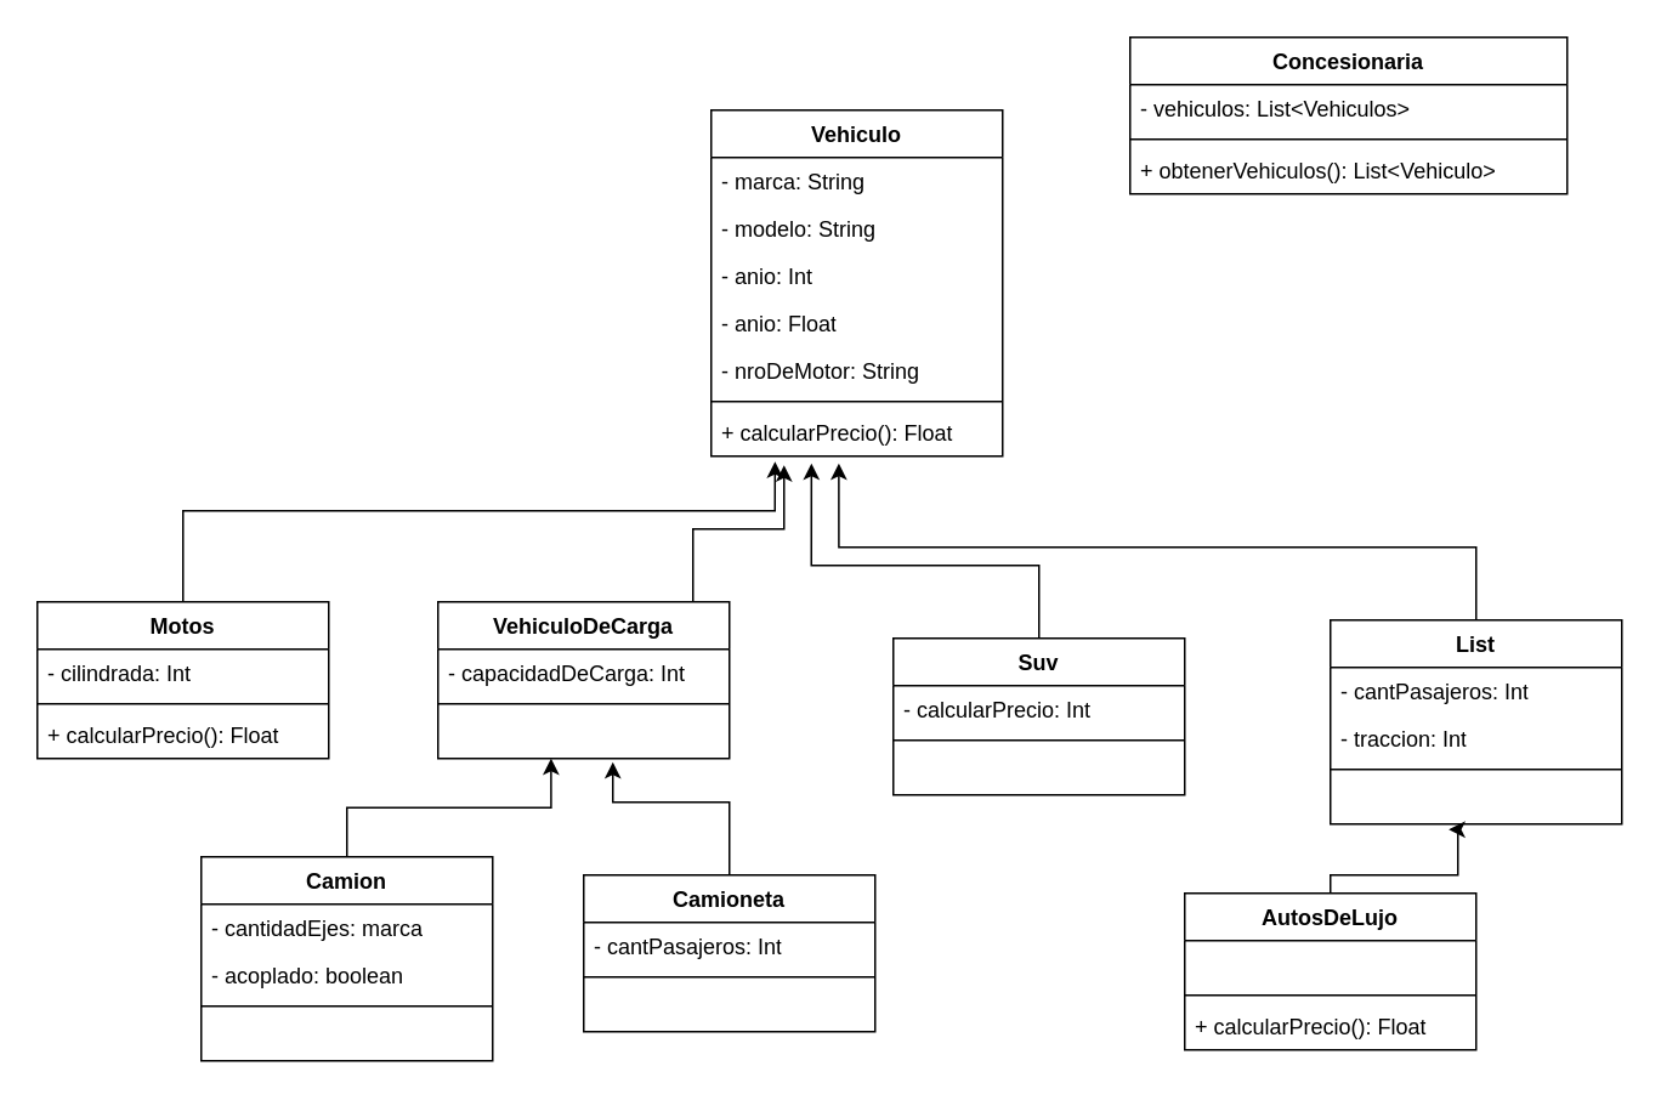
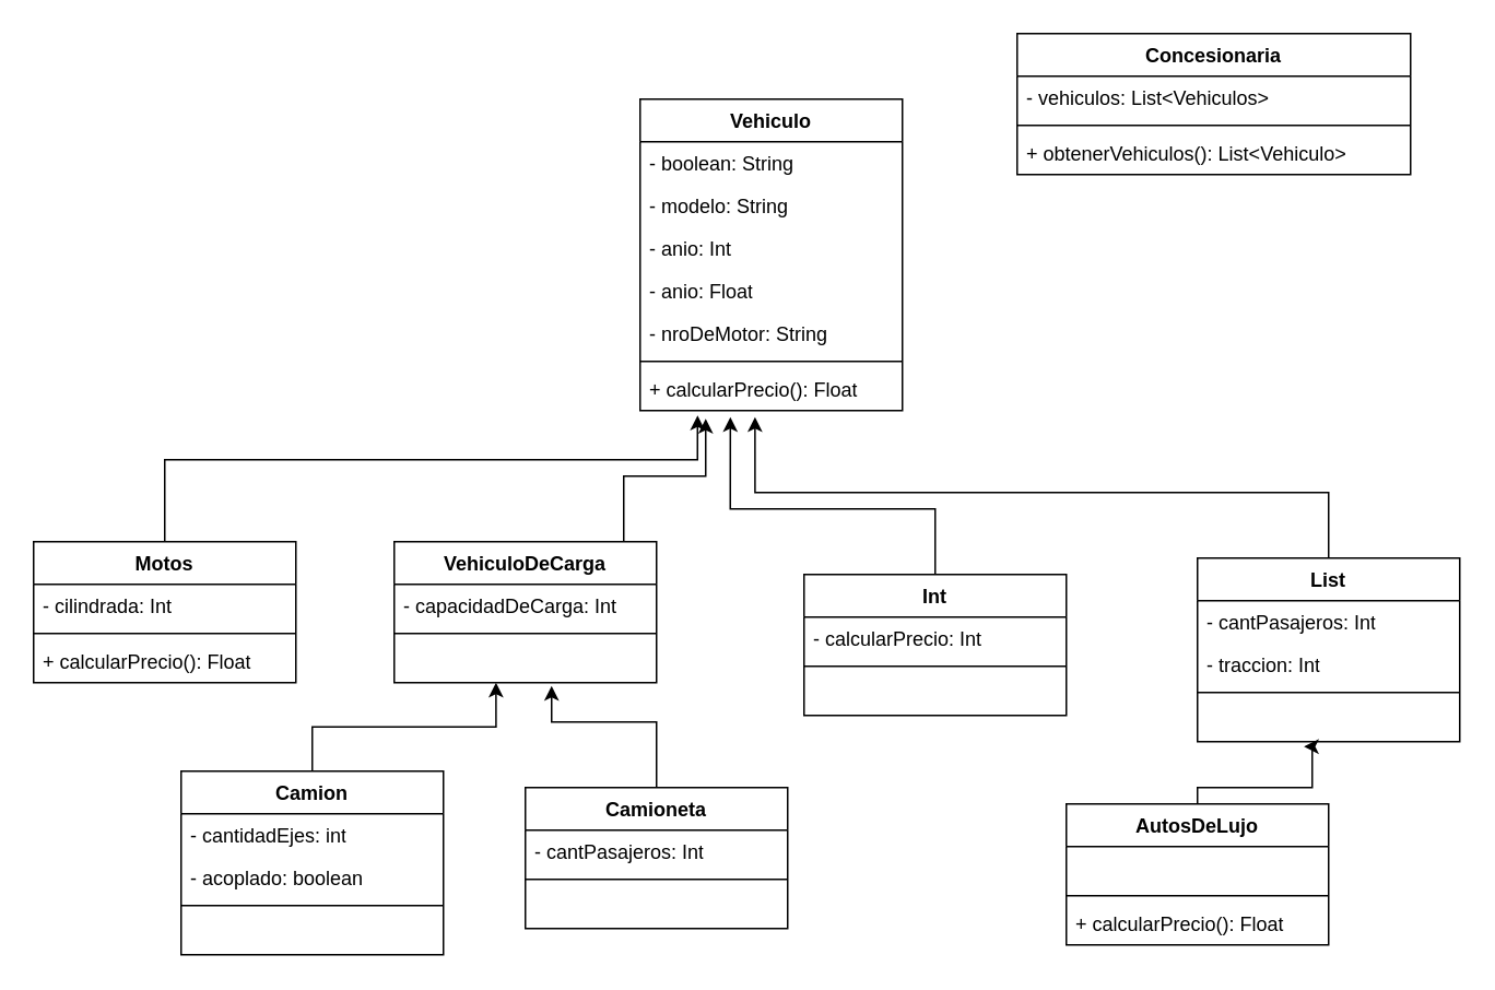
  <mxCell id="0" />
  <mxCell id="1" parent="0" />
  <mxCell id="2" value="Vehiculo" style="swimlane;fontStyle=1;align=center;verticalAlign=top;childLayout=stackLayout;horizontal=1;startSize=26;horizontalStack=0;resizeParent=1;resizeParentMax=0;resizeLast=0;collapsible=1;marginBottom=0;whiteSpace=wrap;html=1;" vertex="1" parent="1"><mxGeometry x="390" y="60" width="160" height="190" as="geometry" /></mxCell>
- <mxCell id="3" value="- marca: String" style="text;strokeColor=none;fillColor=none;align=left;verticalAlign=top;spacingLeft=4;spacingRight=4;overflow=hidden;rotatable=0;points=[[0,0.5],[1,0.5]];portConstraint=eastwest;whiteSpace=wrap;html=1;" vertex="1" parent="2"><mxGeometry y="26" width="160" height="26" as="geometry" /></mxCell>
+ <mxCell id="3" value="- boolean: String" style="text;strokeColor=none;fillColor=none;align=left;verticalAlign=top;spacingLeft=4;spacingRight=4;overflow=hidden;rotatable=0;points=[[0,0.5],[1,0.5]];portConstraint=eastwest;whiteSpace=wrap;html=1;" vertex="1" parent="2"><mxGeometry y="26" width="160" height="26" as="geometry" /></mxCell>
  <mxCell id="4" value="- modelo: String" style="text;strokeColor=none;fillColor=none;align=left;verticalAlign=top;spacingLeft=4;spacingRight=4;overflow=hidden;rotatable=0;points=[[0,0.5],[1,0.5]];portConstraint=eastwest;whiteSpace=wrap;html=1;" vertex="1" parent="2"><mxGeometry y="52" width="160" height="26" as="geometry" /></mxCell>
  <mxCell id="5" value="- anio: Int" style="text;strokeColor=none;fillColor=none;align=left;verticalAlign=top;spacingLeft=4;spacingRight=4;overflow=hidden;rotatable=0;points=[[0,0.5],[1,0.5]];portConstraint=eastwest;whiteSpace=wrap;html=1;" vertex="1" parent="2"><mxGeometry y="78" width="160" height="26" as="geometry" /></mxCell>
  <mxCell id="6" value="- anio: Float" style="text;strokeColor=none;fillColor=none;align=left;verticalAlign=top;spacingLeft=4;spacingRight=4;overflow=hidden;rotatable=0;points=[[0,0.5],[1,0.5]];portConstraint=eastwest;whiteSpace=wrap;html=1;" vertex="1" parent="2"><mxGeometry y="104" width="160" height="26" as="geometry" /></mxCell>
  <mxCell id="7" value="- nroDeMotor: String" style="text;strokeColor=none;fillColor=none;align=left;verticalAlign=top;spacingLeft=4;spacingRight=4;overflow=hidden;rotatable=0;points=[[0,0.5],[1,0.5]];portConstraint=eastwest;whiteSpace=wrap;html=1;" vertex="1" parent="2"><mxGeometry y="130" width="160" height="26" as="geometry" /></mxCell>
  <mxCell id="8" value="" style="line;strokeWidth=1;fillColor=none;align=left;verticalAlign=middle;spacingTop=-1;spacingLeft=3;spacingRight=3;rotatable=0;labelPosition=right;points=[];portConstraint=eastwest;strokeColor=inherit;" vertex="1" parent="2"><mxGeometry y="156" width="160" height="8" as="geometry" /></mxCell>
  <mxCell id="9" value="+ calcularPrecio(): Float" style="text;strokeColor=none;fillColor=none;align=left;verticalAlign=top;spacingLeft=4;spacingRight=4;overflow=hidden;rotatable=0;points=[[0,0.5],[1,0.5]];portConstraint=eastwest;whiteSpace=wrap;html=1;" vertex="1" parent="2"><mxGeometry y="164" width="160" height="26" as="geometry" /></mxCell>
  <mxCell id="10" value="Concesionaria" style="swimlane;fontStyle=1;align=center;verticalAlign=top;childLayout=stackLayout;horizontal=1;startSize=26;horizontalStack=0;resizeParent=1;resizeParentMax=0;resizeLast=0;collapsible=1;marginBottom=0;whiteSpace=wrap;html=1;" vertex="1" parent="1"><mxGeometry x="620" y="20" width="240" height="86" as="geometry" /></mxCell>
  <mxCell id="11" value="- vehiculos: List&amp;lt;Vehiculos&amp;gt;" style="text;strokeColor=none;fillColor=none;align=left;verticalAlign=top;spacingLeft=4;spacingRight=4;overflow=hidden;rotatable=0;points=[[0,0.5],[1,0.5]];portConstraint=eastwest;whiteSpace=wrap;html=1;" vertex="1" parent="10"><mxGeometry y="26" width="240" height="26" as="geometry" /></mxCell>
  <mxCell id="12" value="" style="line;strokeWidth=1;fillColor=none;align=left;verticalAlign=middle;spacingTop=-1;spacingLeft=3;spacingRight=3;rotatable=0;labelPosition=right;points=[];portConstraint=eastwest;strokeColor=inherit;" vertex="1" parent="10"><mxGeometry y="52" width="240" height="8" as="geometry" /></mxCell>
  <mxCell id="13" value="+ obtenerVehiculos(): List&amp;lt;Vehiculo&amp;gt;" style="text;strokeColor=none;fillColor=none;align=left;verticalAlign=top;spacingLeft=4;spacingRight=4;overflow=hidden;rotatable=0;points=[[0,0.5],[1,0.5]];portConstraint=eastwest;whiteSpace=wrap;html=1;" vertex="1" parent="10"><mxGeometry y="60" width="240" height="26" as="geometry" /></mxCell>
  <mxCell id="14" style="edgeStyle=orthogonalEdgeStyle;rounded=0;orthogonalLoop=1;jettySize=auto;html=1;entryX=0.438;entryY=1.154;entryDx=0;entryDy=0;entryPerimeter=0;exitX=0.5;exitY=0;exitDx=0;exitDy=0;" edge="1" parent="1" source="15" target="9"><mxGeometry relative="1" as="geometry"><Array as="points"><mxPoint x="810" y="300" /><mxPoint x="460" y="300" /></Array></mxGeometry></mxCell>
  <mxCell id="15" value="List" style="swimlane;fontStyle=1;align=center;verticalAlign=top;childLayout=stackLayout;horizontal=1;startSize=26;horizontalStack=0;resizeParent=1;resizeParentMax=0;resizeLast=0;collapsible=1;marginBottom=0;whiteSpace=wrap;html=1;" vertex="1" parent="1"><mxGeometry x="730" y="340" width="160" height="112" as="geometry" /></mxCell>
  <mxCell id="16" value="- cantPasajeros: Int" style="text;strokeColor=none;fillColor=none;align=left;verticalAlign=top;spacingLeft=4;spacingRight=4;overflow=hidden;rotatable=0;points=[[0,0.5],[1,0.5]];portConstraint=eastwest;whiteSpace=wrap;html=1;" vertex="1" parent="15"><mxGeometry y="26" width="160" height="26" as="geometry" /></mxCell>
  <mxCell id="17" value="- traccion: Int" style="text;strokeColor=none;fillColor=none;align=left;verticalAlign=top;spacingLeft=4;spacingRight=4;overflow=hidden;rotatable=0;points=[[0,0.5],[1,0.5]];portConstraint=eastwest;whiteSpace=wrap;html=1;" vertex="1" parent="15"><mxGeometry y="52" width="160" height="26" as="geometry" /></mxCell>
  <mxCell id="18" value="" style="line;strokeWidth=1;fillColor=none;align=left;verticalAlign=middle;spacingTop=-1;spacingLeft=3;spacingRight=3;rotatable=0;labelPosition=right;points=[];portConstraint=eastwest;strokeColor=inherit;" vertex="1" parent="15"><mxGeometry y="78" width="160" height="8" as="geometry" /></mxCell>
  <mxCell id="19" value="&amp;nbsp;" style="text;strokeColor=none;fillColor=none;align=left;verticalAlign=top;spacingLeft=4;spacingRight=4;overflow=hidden;rotatable=0;points=[[0,0.5],[1,0.5]];portConstraint=eastwest;whiteSpace=wrap;html=1;" vertex="1" parent="15"><mxGeometry y="86" width="160" height="26" as="geometry" /></mxCell>
  <mxCell id="20" style="edgeStyle=orthogonalEdgeStyle;rounded=0;orthogonalLoop=1;jettySize=auto;html=1;entryX=0.25;entryY=1.192;entryDx=0;entryDy=0;entryPerimeter=0;" edge="1" parent="1" source="21" target="9"><mxGeometry relative="1" as="geometry"><Array as="points"><mxPoint x="380" y="290" /><mxPoint x="430" y="290" /></Array></mxGeometry></mxCell>
  <mxCell id="21" value="VehiculoDeCarga" style="swimlane;fontStyle=1;align=center;verticalAlign=top;childLayout=stackLayout;horizontal=1;startSize=26;horizontalStack=0;resizeParent=1;resizeParentMax=0;resizeLast=0;collapsible=1;marginBottom=0;whiteSpace=wrap;html=1;" vertex="1" parent="1"><mxGeometry x="240" y="330" width="160" height="86" as="geometry" /></mxCell>
  <mxCell id="22" value="- capacidadDeCarga: Int" style="text;strokeColor=none;fillColor=none;align=left;verticalAlign=top;spacingLeft=4;spacingRight=4;overflow=hidden;rotatable=0;points=[[0,0.5],[1,0.5]];portConstraint=eastwest;whiteSpace=wrap;html=1;" vertex="1" parent="21"><mxGeometry y="26" width="160" height="26" as="geometry" /></mxCell>
  <mxCell id="23" value="" style="line;strokeWidth=1;fillColor=none;align=left;verticalAlign=middle;spacingTop=-1;spacingLeft=3;spacingRight=3;rotatable=0;labelPosition=right;points=[];portConstraint=eastwest;strokeColor=inherit;" vertex="1" parent="21"><mxGeometry y="52" width="160" height="8" as="geometry" /></mxCell>
  <mxCell id="24" value="&amp;nbsp;" style="text;strokeColor=none;fillColor=none;align=left;verticalAlign=top;spacingLeft=4;spacingRight=4;overflow=hidden;rotatable=0;points=[[0,0.5],[1,0.5]];portConstraint=eastwest;whiteSpace=wrap;html=1;" vertex="1" parent="21"><mxGeometry y="60" width="160" height="26" as="geometry" /></mxCell>
  <mxCell id="25" style="edgeStyle=orthogonalEdgeStyle;rounded=0;orthogonalLoop=1;jettySize=auto;html=1;entryX=0.406;entryY=1.115;entryDx=0;entryDy=0;entryPerimeter=0;" edge="1" parent="1" source="26" target="19"><mxGeometry relative="1" as="geometry"><Array as="points"><mxPoint x="730" y="480" /><mxPoint x="800" y="480" /><mxPoint x="800" y="455" /></Array></mxGeometry></mxCell>
  <mxCell id="26" value="AutosDeLujo" style="swimlane;fontStyle=1;align=center;verticalAlign=top;childLayout=stackLayout;horizontal=1;startSize=26;horizontalStack=0;resizeParent=1;resizeParentMax=0;resizeLast=0;collapsible=1;marginBottom=0;whiteSpace=wrap;html=1;" vertex="1" parent="1"><mxGeometry x="650" y="490" width="160" height="86" as="geometry" /></mxCell>
  <mxCell id="27" value="&amp;nbsp;" style="text;strokeColor=none;fillColor=none;align=left;verticalAlign=top;spacingLeft=4;spacingRight=4;overflow=hidden;rotatable=0;points=[[0,0.5],[1,0.5]];portConstraint=eastwest;whiteSpace=wrap;html=1;" vertex="1" parent="26"><mxGeometry y="26" width="160" height="26" as="geometry" /></mxCell>
  <mxCell id="28" value="" style="line;strokeWidth=1;fillColor=none;align=left;verticalAlign=middle;spacingTop=-1;spacingLeft=3;spacingRight=3;rotatable=0;labelPosition=right;points=[];portConstraint=eastwest;strokeColor=inherit;" vertex="1" parent="26"><mxGeometry y="52" width="160" height="8" as="geometry" /></mxCell>
  <mxCell id="29" value="+ calcularPrecio(): Float" style="text;strokeColor=none;fillColor=none;align=left;verticalAlign=top;spacingLeft=4;spacingRight=4;overflow=hidden;rotatable=0;points=[[0,0.5],[1,0.5]];portConstraint=eastwest;whiteSpace=wrap;html=1;" vertex="1" parent="26"><mxGeometry y="60" width="160" height="26" as="geometry" /></mxCell>
  <mxCell id="30" style="edgeStyle=orthogonalEdgeStyle;rounded=0;orthogonalLoop=1;jettySize=auto;html=1;entryX=0.388;entryY=1;entryDx=0;entryDy=0;entryPerimeter=0;" edge="1" parent="1" source="31" target="24"><mxGeometry relative="1" as="geometry" /></mxCell>
  <mxCell id="31" value="Camion" style="swimlane;fontStyle=1;align=center;verticalAlign=top;childLayout=stackLayout;horizontal=1;startSize=26;horizontalStack=0;resizeParent=1;resizeParentMax=0;resizeLast=0;collapsible=1;marginBottom=0;whiteSpace=wrap;html=1;" vertex="1" parent="1"><mxGeometry x="110" y="470" width="160" height="112" as="geometry" /></mxCell>
- <mxCell id="32" value="- cantidadEjes: marca" style="text;strokeColor=none;fillColor=none;align=left;verticalAlign=top;spacingLeft=4;spacingRight=4;overflow=hidden;rotatable=0;points=[[0,0.5],[1,0.5]];portConstraint=eastwest;whiteSpace=wrap;html=1;" vertex="1" parent="31"><mxGeometry y="26" width="160" height="26" as="geometry" /></mxCell>
+ <mxCell id="32" value="- cantidadEjes: int" style="text;strokeColor=none;fillColor=none;align=left;verticalAlign=top;spacingLeft=4;spacingRight=4;overflow=hidden;rotatable=0;points=[[0,0.5],[1,0.5]];portConstraint=eastwest;whiteSpace=wrap;html=1;" vertex="1" parent="31"><mxGeometry y="26" width="160" height="26" as="geometry" /></mxCell>
  <mxCell id="33" value="- acoplado: boolean" style="text;strokeColor=none;fillColor=none;align=left;verticalAlign=top;spacingLeft=4;spacingRight=4;overflow=hidden;rotatable=0;points=[[0,0.5],[1,0.5]];portConstraint=eastwest;whiteSpace=wrap;html=1;" vertex="1" parent="31"><mxGeometry y="52" width="160" height="26" as="geometry" /></mxCell>
  <mxCell id="34" value="" style="line;strokeWidth=1;fillColor=none;align=left;verticalAlign=middle;spacingTop=-1;spacingLeft=3;spacingRight=3;rotatable=0;labelPosition=right;points=[];portConstraint=eastwest;strokeColor=inherit;" vertex="1" parent="31"><mxGeometry y="78" width="160" height="8" as="geometry" /></mxCell>
  <mxCell id="35" value="&amp;nbsp;" style="text;strokeColor=none;fillColor=none;align=left;verticalAlign=top;spacingLeft=4;spacingRight=4;overflow=hidden;rotatable=0;points=[[0,0.5],[1,0.5]];portConstraint=eastwest;whiteSpace=wrap;html=1;" vertex="1" parent="31"><mxGeometry y="86" width="160" height="26" as="geometry" /></mxCell>
  <mxCell id="36" style="edgeStyle=orthogonalEdgeStyle;rounded=0;orthogonalLoop=1;jettySize=auto;html=1;entryX=0.6;entryY=1.077;entryDx=0;entryDy=0;entryPerimeter=0;" edge="1" parent="1" source="37" target="24"><mxGeometry relative="1" as="geometry"><Array as="points"><mxPoint x="400" y="440" /><mxPoint x="336" y="440" /></Array></mxGeometry></mxCell>
  <mxCell id="37" value="Camioneta" style="swimlane;fontStyle=1;align=center;verticalAlign=top;childLayout=stackLayout;horizontal=1;startSize=26;horizontalStack=0;resizeParent=1;resizeParentMax=0;resizeLast=0;collapsible=1;marginBottom=0;whiteSpace=wrap;html=1;" vertex="1" parent="1"><mxGeometry x="320" y="480" width="160" height="86" as="geometry" /></mxCell>
  <mxCell id="38" value="- cantPasajeros: Int" style="text;strokeColor=none;fillColor=none;align=left;verticalAlign=top;spacingLeft=4;spacingRight=4;overflow=hidden;rotatable=0;points=[[0,0.5],[1,0.5]];portConstraint=eastwest;whiteSpace=wrap;html=1;" vertex="1" parent="37"><mxGeometry y="26" width="160" height="26" as="geometry" /></mxCell>
  <mxCell id="39" value="" style="line;strokeWidth=1;fillColor=none;align=left;verticalAlign=middle;spacingTop=-1;spacingLeft=3;spacingRight=3;rotatable=0;labelPosition=right;points=[];portConstraint=eastwest;strokeColor=inherit;" vertex="1" parent="37"><mxGeometry y="52" width="160" height="8" as="geometry" /></mxCell>
  <mxCell id="40" value="&amp;nbsp;" style="text;strokeColor=none;fillColor=none;align=left;verticalAlign=top;spacingLeft=4;spacingRight=4;overflow=hidden;rotatable=0;points=[[0,0.5],[1,0.5]];portConstraint=eastwest;whiteSpace=wrap;html=1;" vertex="1" parent="37"><mxGeometry y="60" width="160" height="26" as="geometry" /></mxCell>
  <mxCell id="41" style="edgeStyle=orthogonalEdgeStyle;rounded=0;orthogonalLoop=1;jettySize=auto;html=1;entryX=0.344;entryY=1.154;entryDx=0;entryDy=0;entryPerimeter=0;" edge="1" parent="1" source="42" target="9"><mxGeometry relative="1" as="geometry"><Array as="points"><mxPoint x="570" y="310" /><mxPoint x="445" y="310" /></Array></mxGeometry></mxCell>
- <mxCell id="42" value="Suv" style="swimlane;fontStyle=1;align=center;verticalAlign=top;childLayout=stackLayout;horizontal=1;startSize=26;horizontalStack=0;resizeParent=1;resizeParentMax=0;resizeLast=0;collapsible=1;marginBottom=0;whiteSpace=wrap;html=1;" vertex="1" parent="1"><mxGeometry x="490" y="350" width="160" height="86" as="geometry" /></mxCell>
+ <mxCell id="42" value="Int" style="swimlane;fontStyle=1;align=center;verticalAlign=top;childLayout=stackLayout;horizontal=1;startSize=26;horizontalStack=0;resizeParent=1;resizeParentMax=0;resizeLast=0;collapsible=1;marginBottom=0;whiteSpace=wrap;html=1;" vertex="1" parent="1"><mxGeometry x="490" y="350" width="160" height="86" as="geometry" /></mxCell>
  <mxCell id="43" value="- calcularPrecio: Int&amp;nbsp;" style="text;strokeColor=none;fillColor=none;align=left;verticalAlign=top;spacingLeft=4;spacingRight=4;overflow=hidden;rotatable=0;points=[[0,0.5],[1,0.5]];portConstraint=eastwest;whiteSpace=wrap;html=1;" vertex="1" parent="42"><mxGeometry y="26" width="160" height="26" as="geometry" /></mxCell>
  <mxCell id="44" value="" style="line;strokeWidth=1;fillColor=none;align=left;verticalAlign=middle;spacingTop=-1;spacingLeft=3;spacingRight=3;rotatable=0;labelPosition=right;points=[];portConstraint=eastwest;strokeColor=inherit;" vertex="1" parent="42"><mxGeometry y="52" width="160" height="8" as="geometry" /></mxCell>
  <mxCell id="45" value="&amp;nbsp;" style="text;strokeColor=none;fillColor=none;align=left;verticalAlign=top;spacingLeft=4;spacingRight=4;overflow=hidden;rotatable=0;points=[[0,0.5],[1,0.5]];portConstraint=eastwest;whiteSpace=wrap;html=1;" vertex="1" parent="42"><mxGeometry y="60" width="160" height="26" as="geometry" /></mxCell>
  <mxCell id="46" style="edgeStyle=orthogonalEdgeStyle;rounded=0;orthogonalLoop=1;jettySize=auto;html=1;entryX=0.219;entryY=1.115;entryDx=0;entryDy=0;entryPerimeter=0;" edge="1" parent="1" source="47" target="9"><mxGeometry relative="1" as="geometry"><Array as="points"><mxPoint x="100" y="280" /><mxPoint x="425" y="280" /></Array></mxGeometry></mxCell>
  <mxCell id="47" value="Motos" style="swimlane;fontStyle=1;align=center;verticalAlign=top;childLayout=stackLayout;horizontal=1;startSize=26;horizontalStack=0;resizeParent=1;resizeParentMax=0;resizeLast=0;collapsible=1;marginBottom=0;whiteSpace=wrap;html=1;" vertex="1" parent="1"><mxGeometry x="20" y="330" width="160" height="86" as="geometry" /></mxCell>
  <mxCell id="48" value="- cilindrada: Int" style="text;strokeColor=none;fillColor=none;align=left;verticalAlign=top;spacingLeft=4;spacingRight=4;overflow=hidden;rotatable=0;points=[[0,0.5],[1,0.5]];portConstraint=eastwest;whiteSpace=wrap;html=1;" vertex="1" parent="47"><mxGeometry y="26" width="160" height="26" as="geometry" /></mxCell>
  <mxCell id="49" value="" style="line;strokeWidth=1;fillColor=none;align=left;verticalAlign=middle;spacingTop=-1;spacingLeft=3;spacingRight=3;rotatable=0;labelPosition=right;points=[];portConstraint=eastwest;strokeColor=inherit;" vertex="1" parent="47"><mxGeometry y="52" width="160" height="8" as="geometry" /></mxCell>
  <mxCell id="50" value="+ calcularPrecio(): Float" style="text;strokeColor=none;fillColor=none;align=left;verticalAlign=top;spacingLeft=4;spacingRight=4;overflow=hidden;rotatable=0;points=[[0,0.5],[1,0.5]];portConstraint=eastwest;whiteSpace=wrap;html=1;" vertex="1" parent="47"><mxGeometry y="60" width="160" height="26" as="geometry" /></mxCell>
